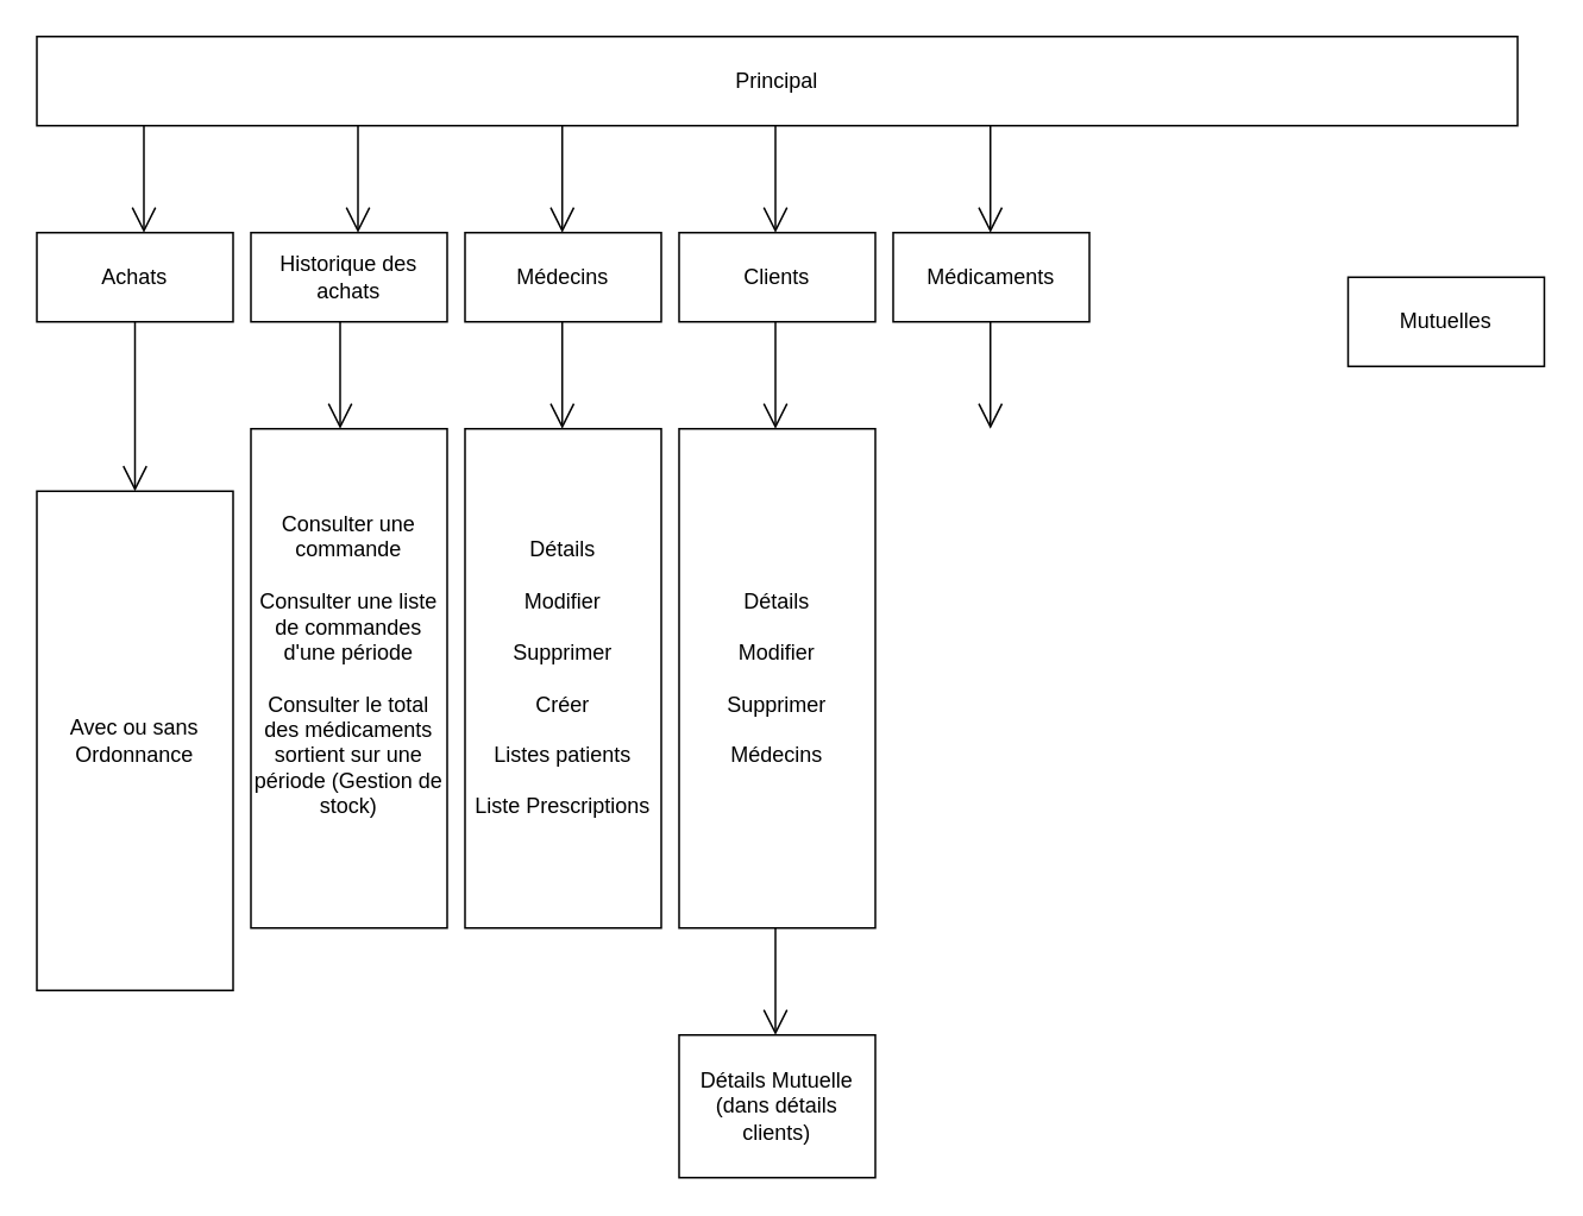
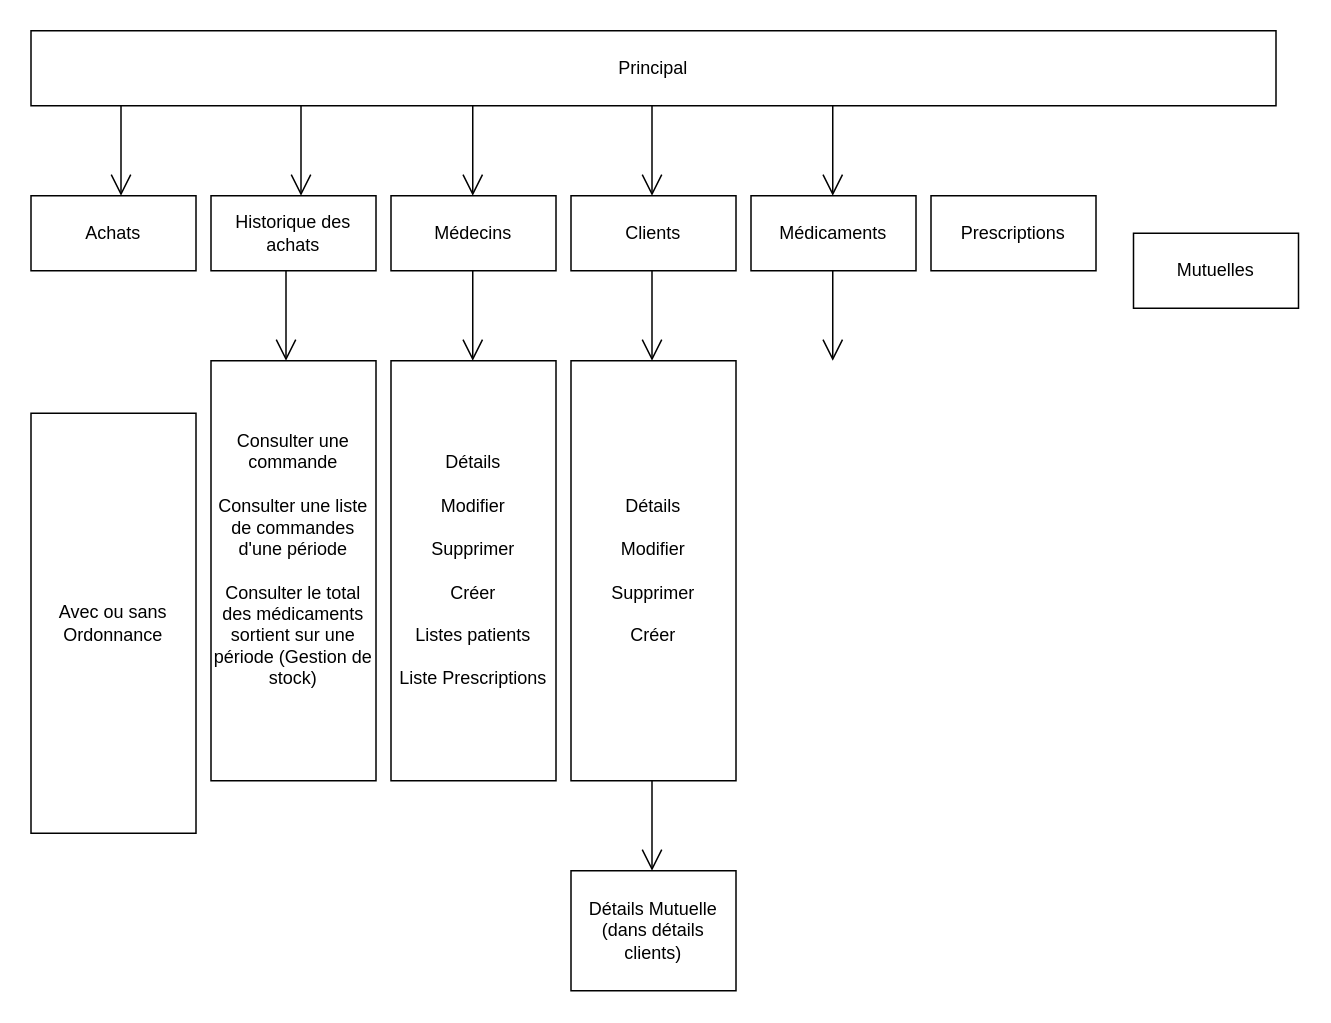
  <mxCell id="0" />
  <mxCell id="1" parent="0" />
  <mxCell id="2" value="Principal" style="html=1;whiteSpace=wrap;" vertex="1" parent="1"><mxGeometry x="20" y="20" width="830" height="50" as="geometry" /></mxCell>
  <mxCell id="3" value="Achats" style="html=1;whiteSpace=wrap;" vertex="1" parent="1"><mxGeometry x="20" y="130" width="110" height="50" as="geometry" /></mxCell>
  <mxCell id="4" value="Historique des achats" style="html=1;whiteSpace=wrap;" vertex="1" parent="1"><mxGeometry x="140" y="130" width="110" height="50" as="geometry" /></mxCell>
  <mxCell id="5" value="Médecins" style="html=1;whiteSpace=wrap;" vertex="1" parent="1"><mxGeometry x="260" y="130" width="110" height="50" as="geometry" /></mxCell>
  <mxCell id="6" value="Clients" style="html=1;whiteSpace=wrap;" vertex="1" parent="1"><mxGeometry x="380" y="130" width="110" height="50" as="geometry" /></mxCell>
  <mxCell id="7" value="Médicaments" style="html=1;whiteSpace=wrap;" vertex="1" parent="1"><mxGeometry x="500" y="130" width="110" height="50" as="geometry" /></mxCell>
+ <mxCell id="8" value="Prescriptions" style="html=1;whiteSpace=wrap;" vertex="1" parent="1"><mxGeometry x="620" y="130" width="110" height="50" as="geometry" /></mxCell>
  <mxCell id="9" value="Mutuelles" style="html=1;whiteSpace=wrap;" vertex="1" parent="1"><mxGeometry x="755" y="155" width="110" height="50" as="geometry" /></mxCell>
  <mxCell id="10" value="Avec ou sans Ordonnance" style="html=1;whiteSpace=wrap;" vertex="1" parent="1"><mxGeometry x="20" y="275" width="110" height="280" as="geometry" /></mxCell>
  <mxCell id="11" value="Consulter une commande&lt;div&gt;&lt;font color=&quot;#000000&quot;&gt;&lt;br&gt;&lt;/font&gt;&lt;/div&gt;&lt;div&gt;&lt;font color=&quot;#000000&quot;&gt;Consulter une liste de commandes d'une période&lt;/font&gt;&lt;/div&gt;&lt;div&gt;&lt;font color=&quot;#000000&quot;&gt;&lt;br&gt;&lt;/font&gt;&lt;/div&gt;&lt;div&gt;Consulter le total des médicaments sortient sur une période (Gestion de stock)&lt;/div&gt;&lt;div&gt;&lt;div&gt;&lt;br&gt;&lt;/div&gt;&lt;/div&gt;" style="html=1;whiteSpace=wrap;" vertex="1" parent="1"><mxGeometry x="140" y="240" width="110" height="280" as="geometry" /></mxCell>
  <mxCell id="12" value="Détails&lt;div&gt;&lt;br&gt;&lt;/div&gt;&lt;div&gt;Modifier&lt;/div&gt;&lt;div&gt;&lt;br&gt;&lt;/div&gt;&lt;div&gt;Supprimer&lt;/div&gt;&lt;div&gt;&lt;br&gt;&lt;/div&gt;&lt;div&gt;Créer&lt;/div&gt;&lt;div&gt;&lt;br&gt;&lt;/div&gt;&lt;div&gt;Listes patients&lt;/div&gt;&lt;div&gt;&lt;br&gt;&lt;/div&gt;&lt;div&gt;Liste Prescriptions&lt;/div&gt;" style="html=1;whiteSpace=wrap;" vertex="1" parent="1"><mxGeometry x="260" y="240" width="110" height="280" as="geometry" /></mxCell>
- <mxCell id="13" value="" style="endArrow=open;endFill=1;endSize=12;html=1;entryX=0.5;entryY=0;entryDx=0;entryDy=0;entryPerimeter=0;exitX=0.5;exitY=1;exitDx=0;exitDy=0;" edge="1" parent="1" source="3" target="10"><mxGeometry width="160" relative="1" as="geometry"><mxPoint x="30" y="200" as="sourcePoint" /><mxPoint x="190" y="200" as="targetPoint" /></mxGeometry></mxCell>
  <mxCell id="14" value="" style="endArrow=open;endFill=1;endSize=12;html=1;entryX=0.5;entryY=0;entryDx=0;entryDy=0;entryPerimeter=0;exitX=0.5;exitY=1;exitDx=0;exitDy=0;" edge="1" parent="1"><mxGeometry width="160" relative="1" as="geometry"><mxPoint x="190" y="180" as="sourcePoint" /><mxPoint x="190" y="240" as="targetPoint" /></mxGeometry></mxCell>
  <mxCell id="15" value="" style="endArrow=open;endFill=1;endSize=12;html=1;entryX=0.5;entryY=0;entryDx=0;entryDy=0;entryPerimeter=0;exitX=0.5;exitY=1;exitDx=0;exitDy=0;" edge="1" parent="1"><mxGeometry width="160" relative="1" as="geometry"><mxPoint x="314.5" y="180" as="sourcePoint" /><mxPoint x="314.5" y="240" as="targetPoint" /></mxGeometry></mxCell>
- <mxCell id="16" value="Détails&lt;div&gt;&lt;br&gt;&lt;/div&gt;&lt;div&gt;Modifier&lt;/div&gt;&lt;div&gt;&lt;br&gt;&lt;/div&gt;&lt;div&gt;Supprimer&lt;/div&gt;&lt;div&gt;&lt;br&gt;&lt;/div&gt;&lt;div&gt;Médecins&lt;/div&gt;" style="html=1;whiteSpace=wrap;" vertex="1" parent="1"><mxGeometry x="380" y="240" width="110" height="280" as="geometry" /></mxCell>
+ <mxCell id="16" value="Détails&lt;div&gt;&lt;br&gt;&lt;/div&gt;&lt;div&gt;Modifier&lt;/div&gt;&lt;div&gt;&lt;br&gt;&lt;/div&gt;&lt;div&gt;Supprimer&lt;/div&gt;&lt;div&gt;&lt;br&gt;&lt;/div&gt;&lt;div&gt;Créer&lt;/div&gt;" style="html=1;whiteSpace=wrap;" vertex="1" parent="1"><mxGeometry x="380" y="240" width="110" height="280" as="geometry" /></mxCell>
  <mxCell id="17" value="" style="endArrow=open;endFill=1;endSize=12;html=1;entryX=0.5;entryY=0;entryDx=0;entryDy=0;entryPerimeter=0;exitX=0.5;exitY=1;exitDx=0;exitDy=0;" edge="1" parent="1"><mxGeometry width="160" relative="1" as="geometry"><mxPoint x="434" y="180" as="sourcePoint" /><mxPoint x="434" y="240" as="targetPoint" /></mxGeometry></mxCell>
  <mxCell id="18" value="Détails Mutuelle&lt;div&gt;(dans détails clients)&lt;/div&gt;" style="html=1;whiteSpace=wrap;" vertex="1" parent="1"><mxGeometry x="380" y="580" width="110" height="80" as="geometry" /></mxCell>
  <mxCell id="19" value="" style="endArrow=open;endFill=1;endSize=12;html=1;entryX=0.5;entryY=0;entryDx=0;entryDy=0;entryPerimeter=0;exitX=0.5;exitY=1;exitDx=0;exitDy=0;" edge="1" parent="1"><mxGeometry width="160" relative="1" as="geometry"><mxPoint x="434" y="520" as="sourcePoint" /><mxPoint x="434" y="580" as="targetPoint" /></mxGeometry></mxCell>
  <mxCell id="20" value="" style="endArrow=open;endFill=1;endSize=12;html=1;entryX=0.5;entryY=0;entryDx=0;entryDy=0;entryPerimeter=0;exitX=0.5;exitY=1;exitDx=0;exitDy=0;" edge="1" parent="1"><mxGeometry width="160" relative="1" as="geometry"><mxPoint x="554.5" y="180" as="sourcePoint" /><mxPoint x="554.5" y="240" as="targetPoint" /></mxGeometry></mxCell>
  <mxCell id="21" value="" style="endArrow=open;endFill=1;endSize=12;html=1;entryX=0.5;entryY=0;entryDx=0;entryDy=0;entryPerimeter=0;exitX=0.5;exitY=1;exitDx=0;exitDy=0;" edge="1" parent="1"><mxGeometry width="160" relative="1" as="geometry"><mxPoint x="434" y="70" as="sourcePoint" /><mxPoint x="434" y="130" as="targetPoint" /></mxGeometry></mxCell>
  <mxCell id="22" value="" style="endArrow=open;endFill=1;endSize=12;html=1;entryX=0.5;entryY=0;entryDx=0;entryDy=0;entryPerimeter=0;exitX=0.5;exitY=1;exitDx=0;exitDy=0;" edge="1" parent="1"><mxGeometry width="160" relative="1" as="geometry"><mxPoint x="80" y="70" as="sourcePoint" /><mxPoint x="80" y="130" as="targetPoint" /></mxGeometry></mxCell>
  <mxCell id="23" value="" style="endArrow=open;endFill=1;endSize=12;html=1;entryX=0.5;entryY=0;entryDx=0;entryDy=0;entryPerimeter=0;exitX=0.5;exitY=1;exitDx=0;exitDy=0;" edge="1" parent="1"><mxGeometry width="160" relative="1" as="geometry"><mxPoint x="200" y="70" as="sourcePoint" /><mxPoint x="200" y="130" as="targetPoint" /></mxGeometry></mxCell>
  <mxCell id="24" value="" style="endArrow=open;endFill=1;endSize=12;html=1;entryX=0.5;entryY=0;entryDx=0;entryDy=0;entryPerimeter=0;exitX=0.5;exitY=1;exitDx=0;exitDy=0;" edge="1" parent="1"><mxGeometry width="160" relative="1" as="geometry"><mxPoint x="314.5" y="70" as="sourcePoint" /><mxPoint x="314.5" y="130" as="targetPoint" /></mxGeometry></mxCell>
  <mxCell id="25" value="" style="endArrow=open;endFill=1;endSize=12;html=1;entryX=0.5;entryY=0;entryDx=0;entryDy=0;entryPerimeter=0;exitX=0.5;exitY=1;exitDx=0;exitDy=0;" edge="1" parent="1"><mxGeometry width="160" relative="1" as="geometry"><mxPoint x="554.5" y="70" as="sourcePoint" /><mxPoint x="554.5" y="130" as="targetPoint" /></mxGeometry></mxCell>
